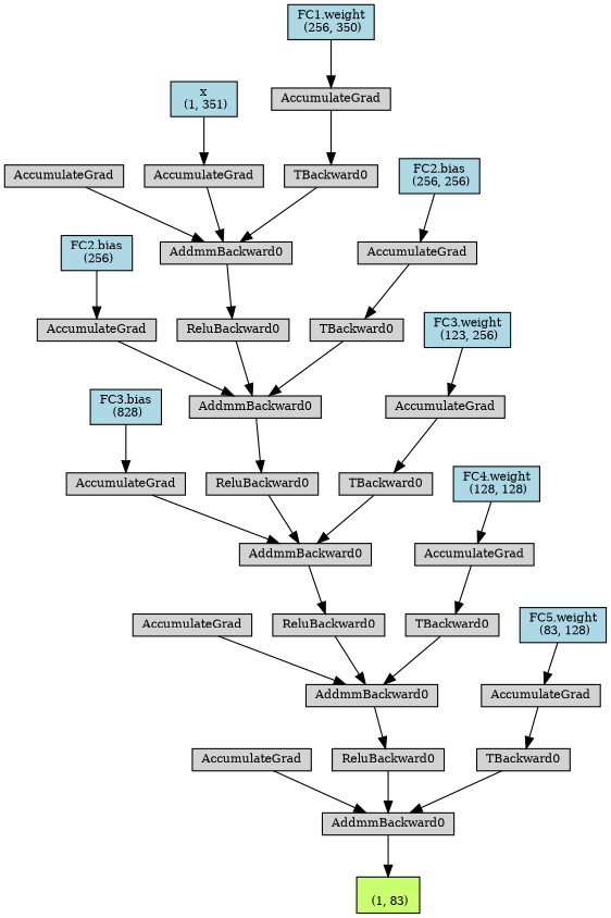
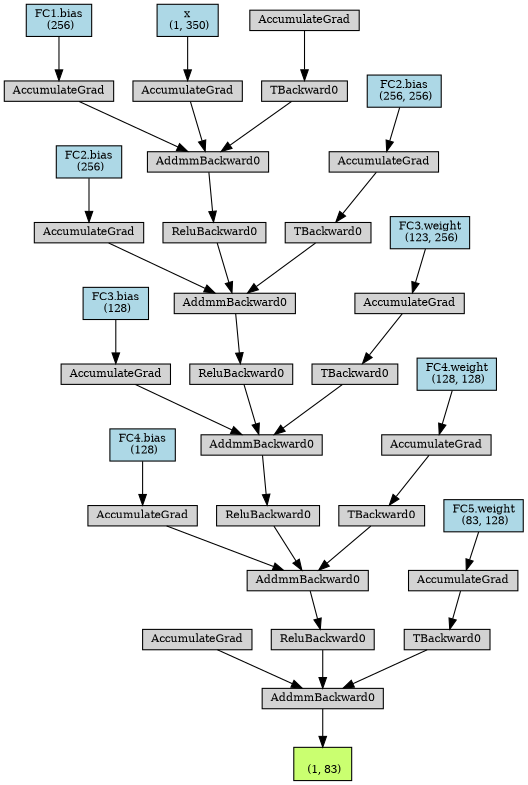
  digraph {
    fontname="DejaVu Serif"
    node [align=left fontname="DejaVu Serif" fontsize=10 ranksep=0.1 shape=box style=filled]
    edge [fontname="DejaVu Serif"]
    n1 [fillcolor=darkolivegreen1 height=0.2 label="\n (1, 83)"]
    n2 [height=0.2 label=AddmmBackward0]
    n3 [height=0.2 label=AccumulateGrad]
    n4 [height=0.2 label=ReluBackward0]
    n5 [height=0.2 label=AddmmBackward0]
    n6 [height=0.2 label=AccumulateGrad]
+   n7 [fillcolor=lightblue height=0.2 label="FC4.bias\n (128)"]
    n8 [height=0.2 label=ReluBackward0]
    n9 [height=0.2 label=AddmmBackward0]
    n10 [height=0.2 label=AccumulateGrad]
-   n11 [fillcolor=lightblue height=0.2 label="FC3.bias\n (828)"]
+   n11 [fillcolor=lightblue height=0.2 label="FC3.bias\n (128)"]
    n12 [height=0.2 label=ReluBackward0]
    n13 [height=0.2 label=AddmmBackward0]
    n14 [height=0.2 label=AccumulateGrad]
    n15 [fillcolor=lightblue height=0.2 label="FC2.bias\n (256)"]
    n16 [height=0.2 label=ReluBackward0]
    n17 [height=0.2 label=AddmmBackward0]
    n18 [height=0.2 label=AccumulateGrad]
+   n19 [fillcolor=lightblue height=0.2 label="FC1.bias\n (256)"]
    n20 [height=0.2 label=AccumulateGrad]
-   n21 [fillcolor=lightblue height=0.2 label="x\n (1, 351)"]
+   n21 [fillcolor=lightblue height=0.2 label="x\n (1, 350)"]
    n22 [height=0.2 label=TBackward0]
    n23 [height=0.2 label=AccumulateGrad]
-   n24 [fillcolor=lightblue height=0.2 label="FC1.weight\n (256, 350)"]
    n25 [height=0.2 label=TBackward0]
    n26 [height=0.2 label=AccumulateGrad]
    n27 [fillcolor=lightblue height=0.2 label="FC2.bias\n (256, 256)"]
    n28 [height=0.2 label=TBackward0]
    n29 [height=0.2 label=AccumulateGrad]
    n30 [fillcolor=lightblue height=0.2 label="FC3.weight\n (123, 256)"]
    n31 [height=0.2 label=TBackward0]
    n32 [height=0.2 label=AccumulateGrad]
    n33 [fillcolor=lightblue height=0.2 label="FC4.weight\n (128, 128)"]
    n34 [height=0.2 label=TBackward0]
    n35 [height=0.2 label=AccumulateGrad]
    n36 [fillcolor=lightblue height=0.2 label="FC5.weight\n (83, 128)"]
    n2 -> n1
    n3 -> n2
    n4 -> n2
    n5 -> n4
    n6 -> n5
+   n7 -> n6
    n8 -> n5
    n9 -> n8
    n10 -> n9
    n11 -> n10
    n12 -> n9
    n13 -> n12
    n14 -> n13
    n15 -> n14
    n16 -> n13
    n17 -> n16
    n18 -> n17
+   n19 -> n18
    n20 -> n17
    n21 -> n20
    n22 -> n17
    n23 -> n22
-   n24 -> n23
    n25 -> n13
    n26 -> n25
    n27 -> n26
    n28 -> n9
    n29 -> n28
    n30 -> n29
    n31 -> n5
    n32 -> n31
    n33 -> n32
    n34 -> n2
    n35 -> n34
    n36 -> n35
  }
